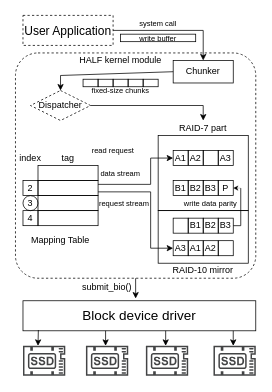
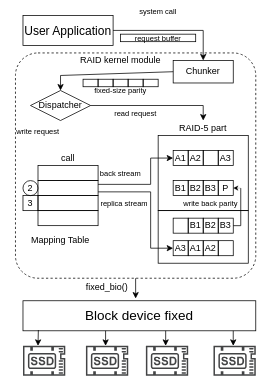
  <mxCell id="0" />
  <mxCell id="1" parent="0" />
  <mxCell id="2" value="" style="rounded=1;whiteSpace=wrap;html=1;fillColor=none;dashed=1;arcSize=10;" parent="1" vertex="1"><mxGeometry y="70" width="320" height="300" as="geometry" x="20" /></mxCell>
  <mxCell id="3" value="" style="rounded=0;whiteSpace=wrap;html=1;fillColor=none;" parent="1" vertex="1"><mxGeometry x="210" y="280" width="120" height="70" as="geometry" /></mxCell>
  <mxCell id="4" value="" style="rounded=0;whiteSpace=wrap;html=1;fillColor=none;" parent="1" vertex="1"><mxGeometry x="210" y="180" width="120" height="100" as="geometry" /></mxCell>
- <mxCell id="5" value="&lt;font style=&quot;font-size: 16px;&quot;&gt;User Application&lt;/font&gt;" style="rounded=0;whiteSpace=wrap;html=1;fillColor=none;dashed=1;" parent="1" vertex="1"><mxGeometry x="30" width="120" height="40" as="geometry" y="20" /></mxCell>
- <mxCell id="6" value="&lt;font style=&quot;font-size: 18px;&quot;&gt;Block device driver&lt;/font&gt;" style="rounded=0;whiteSpace=wrap;html=1;fillColor=none;" parent="1" vertex="1"><mxGeometry x="30" y="400" width="310" height="40" as="geometry" /></mxCell>
- <mxCell id="7" value="&lt;font&gt;HALF kernel module&lt;/font&gt;" style="rounded=0;whiteSpace=wrap;html=1;fillColor=none;strokeColor=none;" parent="1" vertex="1"><mxGeometry x="100" y="70" width="120" height="20" as="geometry" /></mxCell>
+ <mxCell id="5" value="&lt;font style=&quot;font-size: 16px;&quot;&gt;User Application&lt;/font&gt;" style="rounded=0;whiteSpace=wrap;html=1;fillColor=none;" parent="1" vertex="1"><mxGeometry x="30" width="120" height="40" as="geometry" y="20" /></mxCell>
+ <mxCell id="6" value="&lt;font style=&quot;font-size: 18px;&quot;&gt;Block device fixed&lt;/font&gt;" style="rounded=0;whiteSpace=wrap;html=1;fillColor=none;" parent="1" vertex="1"><mxGeometry x="30" y="400" width="310" height="40" as="geometry" /></mxCell>
+ <mxCell id="7" value="&lt;font&gt;RAID kernel module&lt;/font&gt;" style="rounded=0;whiteSpace=wrap;html=1;fillColor=none;strokeColor=none;" parent="1" vertex="1"><mxGeometry x="100" y="70" width="120" height="20" as="geometry" /></mxCell>
  <mxCell id="8" value="" style="endArrow=classic;html=1;rounded=0;exitX=0.066;exitY=0.975;exitDx=0;exitDy=0;exitPerimeter=0;" parent="1" source="6" edge="1"><mxGeometry width="50" height="50" relative="1" as="geometry"><mxPoint x="60" y="450" as="sourcePoint" /><mxPoint x="50" y="460" as="targetPoint" /></mxGeometry></mxCell>
  <mxCell id="9" value="" style="endArrow=classic;html=1;rounded=0;entryX=0.5;entryY=0;entryDx=0;entryDy=0;entryPerimeter=0;" parent="1" edge="1"><mxGeometry width="50" height="50" relative="1" as="geometry"><mxPoint x="140" y="440" as="sourcePoint" /><mxPoint x="140" y="460" as="targetPoint" /></mxGeometry></mxCell>
  <mxCell id="10" value="" style="endArrow=classic;html=1;rounded=0;exitX=0.613;exitY=1;exitDx=0;exitDy=0;exitPerimeter=0;entryX=0.5;entryY=0;entryDx=0;entryDy=0;entryPerimeter=0;" parent="1" source="6" edge="1"><mxGeometry width="50" height="50" relative="1" as="geometry"><mxPoint x="250" y="410" as="sourcePoint" /><mxPoint x="220" y="460" as="targetPoint" /></mxGeometry></mxCell>
  <mxCell id="11" value="" style="endArrow=classic;html=1;rounded=0;entryX=0.5;entryY=0;entryDx=0;entryDy=0;entryPerimeter=0;" parent="1" edge="1"><mxGeometry width="50" height="50" relative="1" as="geometry"><mxPoint x="310" y="440" as="sourcePoint" /><mxPoint x="310" y="460" as="targetPoint" /></mxGeometry></mxCell>
  <mxCell id="12" value="A1" style="rounded=0;whiteSpace=wrap;html=1;fillColor=none;" parent="1" vertex="1"><mxGeometry x="230" y="200" width="20" height="20" as="geometry" /></mxCell>
  <mxCell id="13" value="A2" style="rounded=0;whiteSpace=wrap;html=1;fillColor=none;" parent="1" vertex="1"><mxGeometry x="250" y="200" width="20" height="20" as="geometry" /></mxCell>
  <mxCell id="14" value="" style="rounded=0;whiteSpace=wrap;html=1;fillColor=none;" parent="1" vertex="1"><mxGeometry x="270" y="200" width="20" height="20" as="geometry" /></mxCell>
  <mxCell id="15" value="A3" style="rounded=0;whiteSpace=wrap;html=1;fillColor=none;" parent="1" vertex="1"><mxGeometry x="290" y="200" width="20" height="20" as="geometry" /></mxCell>
  <mxCell id="16" value="B1" style="rounded=0;whiteSpace=wrap;html=1;fillColor=none;" parent="1" vertex="1"><mxGeometry x="230" y="240" width="20" height="20" as="geometry" /></mxCell>
  <mxCell id="17" value="B2" style="rounded=0;whiteSpace=wrap;html=1;fillColor=none;" parent="1" vertex="1"><mxGeometry x="250" y="240" width="20" height="20" as="geometry" /></mxCell>
  <mxCell id="18" value="B3" style="rounded=0;whiteSpace=wrap;html=1;fillColor=none;" parent="1" vertex="1"><mxGeometry x="270" y="240" width="20" height="20" as="geometry" /></mxCell>
  <mxCell id="19" value="P" style="rounded=0;whiteSpace=wrap;html=1;fillColor=none;" parent="1" vertex="1"><mxGeometry x="290" y="240" width="20" height="20" as="geometry" /></mxCell>
  <mxCell id="20" value="" style="rounded=0;whiteSpace=wrap;html=1;fillColor=none;" parent="1" vertex="1"><mxGeometry x="230" y="290" width="20" height="20" as="geometry" /></mxCell>
  <mxCell id="21" value="B1" style="rounded=0;whiteSpace=wrap;html=1;fillColor=none;" parent="1" vertex="1"><mxGeometry x="250" y="290" width="20" height="20" as="geometry" /></mxCell>
  <mxCell id="22" value="B2" style="rounded=0;whiteSpace=wrap;html=1;fillColor=none;" parent="1" vertex="1"><mxGeometry x="270" y="290" width="20" height="20" as="geometry" /></mxCell>
  <mxCell id="23" value="B3" style="rounded=0;whiteSpace=wrap;html=1;fillColor=none;" parent="1" vertex="1"><mxGeometry x="290" y="290" width="20" height="20" as="geometry" /></mxCell>
  <mxCell id="24" value="A3" style="rounded=0;whiteSpace=wrap;html=1;fillColor=none;" parent="1" vertex="1"><mxGeometry x="230" y="320" width="20" height="20" as="geometry" /></mxCell>
  <mxCell id="25" value="A1" style="rounded=0;whiteSpace=wrap;html=1;fillColor=none;" parent="1" vertex="1"><mxGeometry x="250" y="320" width="20" height="20" as="geometry" /></mxCell>
  <mxCell id="26" value="A2" style="rounded=0;whiteSpace=wrap;html=1;fillColor=none;" parent="1" vertex="1"><mxGeometry x="270" y="320" width="20" height="20" as="geometry" /></mxCell>
  <mxCell id="27" value="" style="rounded=0;whiteSpace=wrap;html=1;fillColor=none;" parent="1" vertex="1"><mxGeometry x="290" y="320" width="20" height="20" as="geometry" /></mxCell>
  <mxCell id="28" value="" style="endArrow=classic;html=1;rounded=0;" parent="1" edge="1"><mxGeometry width="50" height="50" relative="1" as="geometry"><mxPoint x="200" y="210" as="sourcePoint" /><mxPoint x="230" y="210" as="targetPoint" /></mxGeometry></mxCell>
  <mxCell id="29" value="" style="endArrow=classic;html=1;rounded=0;entryX=0;entryY=0.5;entryDx=0;entryDy=0;" parent="1" target="24" edge="1"><mxGeometry width="50" height="50" relative="1" as="geometry"><mxPoint x="200" y="330" as="sourcePoint" /><mxPoint x="330" y="210" as="targetPoint" /></mxGeometry></mxCell>
  <mxCell id="30" value="" style="endArrow=none;html=1;rounded=0;exitX=1;exitY=0.5;exitDx=0;exitDy=0;" parent="1" source="23" edge="1"><mxGeometry width="50" height="50" relative="1" as="geometry"><mxPoint x="390" y="295" as="sourcePoint" /><mxPoint x="320" y="300" as="targetPoint" /></mxGeometry></mxCell>
  <mxCell id="31" value="" style="endArrow=none;html=1;rounded=0;" parent="1" edge="1"><mxGeometry width="50" height="50" relative="1" as="geometry"><mxPoint x="320" y="300" as="sourcePoint" /><mxPoint x="320" y="250" as="targetPoint" /></mxGeometry></mxCell>
  <mxCell id="32" value="" style="endArrow=classic;html=1;rounded=0;entryX=1;entryY=0.5;entryDx=0;entryDy=0;strokeWidth=0.25;" parent="1" target="19" edge="1"><mxGeometry width="50" height="50" relative="1" as="geometry"><mxPoint x="320" y="250" as="sourcePoint" /><mxPoint x="330" y="210" as="targetPoint" /></mxGeometry></mxCell>
- <mxCell id="33" value="&lt;font style=&quot;font-size: 10px;&quot;&gt;data stream&lt;/font&gt;" style="rounded=0;whiteSpace=wrap;html=1;fillColor=none;strokeColor=none;" parent="1" vertex="1"><mxGeometry x="130" y="220" width="60" height="20" as="geometry" /></mxCell>
- <mxCell id="34" value="&lt;font style=&quot;font-size: 10px;&quot;&gt;request stream&lt;/font&gt;" style="rounded=0;whiteSpace=wrap;html=1;fillColor=none;strokeColor=none;" parent="1" vertex="1"><mxGeometry x="130" y="260" width="70" height="20" as="geometry" /></mxCell>
- <mxCell id="35" value="&lt;font style=&quot;font-size: 10px;&quot;&gt;write data parity&lt;/font&gt;" style="rounded=0;whiteSpace=wrap;html=1;fillColor=none;strokeColor=none;" parent="1" vertex="1"><mxGeometry x="240" y="260" width="80" height="20" as="geometry" /></mxCell>
- <mxCell id="36" value="RAID-7 part" style="rounded=0;whiteSpace=wrap;html=1;fillColor=none;strokeColor=none;" parent="1" vertex="1"><mxGeometry x="230" y="160" width="80" height="20" as="geometry" /></mxCell>
- <mxCell id="37" value="RAID-10 mirror" style="rounded=0;whiteSpace=wrap;html=1;fillColor=none;strokeColor=none;" parent="1" vertex="1"><mxGeometry x="220" y="350" width="100" height="20" as="geometry" /></mxCell>
+ <mxCell id="33" value="&lt;font style=&quot;font-size: 10px;&quot;&gt;back stream&lt;/font&gt;" style="rounded=0;whiteSpace=wrap;html=1;fillColor=none;strokeColor=none;" parent="1" vertex="1"><mxGeometry x="130" y="220" width="60" height="20" as="geometry" /></mxCell>
+ <mxCell id="34" value="&lt;font style=&quot;font-size: 10px;&quot;&gt;replica stream&lt;/font&gt;" style="rounded=0;whiteSpace=wrap;html=1;fillColor=none;strokeColor=none;" parent="1" vertex="1"><mxGeometry x="130" y="260" width="70" height="20" as="geometry" /></mxCell>
+ <mxCell id="35" value="&lt;font style=&quot;font-size: 10px;&quot;&gt;write back parity&lt;/font&gt;" style="rounded=0;whiteSpace=wrap;html=1;fillColor=none;strokeColor=none;" parent="1" vertex="1"><mxGeometry x="240" y="260" width="80" height="20" as="geometry" /></mxCell>
+ <mxCell id="36" value="RAID-5 part" style="rounded=0;whiteSpace=wrap;html=1;fillColor=none;strokeColor=none;" parent="1" vertex="1"><mxGeometry x="230" y="160" width="80" height="20" as="geometry" /></mxCell>
  <mxCell id="38" value="" style="endArrow=classic;html=1;rounded=0;entryX=0.484;entryY=-0.075;entryDx=0;entryDy=0;exitX=0.5;exitY=1;exitDx=0;exitDy=0;entryPerimeter=0;" parent="1" source="2" target="6" edge="1"><mxGeometry width="50" height="50" relative="1" as="geometry"><mxPoint x="190" y="380" as="sourcePoint" /><mxPoint x="130" y="410" as="targetPoint" /></mxGeometry></mxCell>
- <mxCell id="39" value="submit_bio()" style="rounded=0;whiteSpace=wrap;html=1;fillColor=none;strokeColor=none;" parent="1" vertex="1"><mxGeometry x="102" y="372" width="80" height="20" as="geometry" /></mxCell>
+ <mxCell id="39" value="fixed_bio()" style="rounded=0;whiteSpace=wrap;html=1;fillColor=none;strokeColor=none;" parent="1" vertex="1"><mxGeometry x="102" y="372" width="80" height="20" as="geometry" /></mxCell>
  <mxCell id="40" value="" style="rounded=0;whiteSpace=wrap;html=1;fillColor=none;" parent="1" vertex="1"><mxGeometry x="50" y="220" width="80" height="20" as="geometry" /></mxCell>
- <mxCell id="41" value="2" style="rounded=0;whiteSpace=wrap;html=1;fillColor=none;" parent="1" vertex="1"><mxGeometry x="30" y="240" width="20" height="20" as="geometry" /></mxCell>
+ <mxCell id="41" value="2" style="ellipse;whiteSpace=wrap;html=1;fillColor=none;" parent="1" vertex="1"><mxGeometry x="30" y="240" width="20" height="20" as="geometry" /></mxCell>
  <mxCell id="42" value="" style="rounded=0;whiteSpace=wrap;html=1;fillColor=none;" parent="1" vertex="1"><mxGeometry x="50" y="240" width="80" height="20" as="geometry" /></mxCell>
- <mxCell id="43" value="3" style="ellipse;whiteSpace=wrap;html=1;fillColor=none;" parent="1" vertex="1"><mxGeometry x="30" y="260" width="20" height="20" as="geometry" /></mxCell>
+ <mxCell id="43" value="3" style="rounded=0;whiteSpace=wrap;html=1;fillColor=none;" parent="1" vertex="1"><mxGeometry x="30" y="260" width="20" height="20" as="geometry" /></mxCell>
  <mxCell id="44" value="" style="rounded=0;whiteSpace=wrap;html=1;fillColor=none;" parent="1" vertex="1"><mxGeometry x="50" y="260" width="80" height="20" as="geometry" /></mxCell>
- <mxCell id="45" value="4" style="rounded=0;whiteSpace=wrap;html=1;fillColor=none;" parent="1" vertex="1"><mxGeometry x="30" y="280" width="20" height="20" as="geometry" /></mxCell>
  <mxCell id="46" value="" style="rounded=0;whiteSpace=wrap;html=1;fillColor=none;" parent="1" vertex="1"><mxGeometry x="50" y="280" width="80" height="20" as="geometry" /></mxCell>
- <mxCell id="47" value="index" style="rounded=0;whiteSpace=wrap;html=1;fillColor=none;strokeColor=none;" parent="1" vertex="1"><mxGeometry y="200" width="40" height="20" as="geometry" x="20" /></mxCell>
- <mxCell id="48" value="tag" style="rounded=0;whiteSpace=wrap;html=1;fillColor=none;strokeColor=none;" parent="1" vertex="1"><mxGeometry x="70" y="200" width="40" height="20" as="geometry" /></mxCell>
+ <mxCell id="48" value="call" style="rounded=0;whiteSpace=wrap;html=1;fillColor=none;strokeColor=none;" parent="1" vertex="1"><mxGeometry x="70" y="200" width="40" height="20" as="geometry" /></mxCell>
  <mxCell id="49" value="Mapping Table" style="rounded=0;whiteSpace=wrap;html=1;fillColor=none;strokeColor=none;" parent="1" vertex="1"><mxGeometry x="40" y="310" width="80" height="20" as="geometry" /></mxCell>
  <mxCell id="50" value="" style="endArrow=none;html=1;rounded=0;exitX=1;exitY=0.25;exitDx=0;exitDy=0;" parent="1" source="42" edge="1"><mxGeometry width="50" height="50" relative="1" as="geometry"><mxPoint x="90" y="390" as="sourcePoint" /><mxPoint x="200" y="245" as="targetPoint" /></mxGeometry></mxCell>
  <mxCell id="51" value="" style="endArrow=none;html=1;rounded=0;exitX=1;exitY=0.75;exitDx=0;exitDy=0;" parent="1" source="42" edge="1"><mxGeometry width="50" height="50" relative="1" as="geometry"><mxPoint x="90" y="390" as="sourcePoint" /><mxPoint x="200" y="255" as="targetPoint" /></mxGeometry></mxCell>
  <mxCell id="52" value="" style="endArrow=none;html=1;rounded=0;" parent="1" edge="1"><mxGeometry width="50" height="50" relative="1" as="geometry"><mxPoint x="200" y="210" as="sourcePoint" /><mxPoint x="200" y="245" as="targetPoint" /></mxGeometry></mxCell>
  <mxCell id="53" value="" style="endArrow=none;html=1;rounded=0;" parent="1" edge="1"><mxGeometry width="50" height="50" relative="1" as="geometry"><mxPoint x="200" y="330" as="sourcePoint" /><mxPoint x="200" y="255" as="targetPoint" /></mxGeometry></mxCell>
- <mxCell id="54" value="Dispatcher" style="rhombus;whiteSpace=wrap;html=1;fillColor=none;dashed=1;" parent="1" vertex="1"><mxGeometry x="40" y="120" width="80" height="40" as="geometry" /></mxCell>
+ <mxCell id="54" value="Dispatcher" style="rhombus;whiteSpace=wrap;html=1;fillColor=none;" parent="1" vertex="1"><mxGeometry x="40" y="120" width="80" height="40" as="geometry" /></mxCell>
  <mxCell id="55" value="" style="endArrow=classic;html=1;rounded=0;entryX=0.5;entryY=0;entryDx=0;entryDy=0;" parent="1" target="36" edge="1"><mxGeometry width="50" height="50" relative="1" as="geometry"><mxPoint x="270" y="140" as="sourcePoint" /><mxPoint x="460" y="150" as="targetPoint" /></mxGeometry></mxCell>
  <mxCell id="56" value="" style="endArrow=none;html=1;rounded=0;exitX=1;exitY=0.5;exitDx=0;exitDy=0;" parent="1" source="54" edge="1"><mxGeometry width="50" height="50" relative="1" as="geometry"><mxPoint x="166.76" y="100.52" as="sourcePoint" /><mxPoint x="270" y="140" as="targetPoint" /></mxGeometry></mxCell>
  <mxCell id="57" value="Chunker" style="rounded=0;whiteSpace=wrap;html=1;fillColor=none;" parent="1" vertex="1"><mxGeometry x="230" y="80" width="80" height="30" as="geometry" /></mxCell>
  <mxCell id="58" value="" style="endArrow=classic;html=1;rounded=0;entryX=0.5;entryY=0;entryDx=0;entryDy=0;" parent="1" target="54" edge="1"><mxGeometry width="50" height="50" relative="1" as="geometry"><mxPoint x="80" y="100" as="sourcePoint" /><mxPoint x="460" y="50" as="targetPoint" /></mxGeometry></mxCell>
  <mxCell id="59" value="" style="endArrow=none;html=1;rounded=0;entryX=0;entryY=0.5;entryDx=0;entryDy=0;" parent="1" target="57" edge="1"><mxGeometry width="50" height="50" relative="1" as="geometry"><mxPoint x="80" y="100" as="sourcePoint" /><mxPoint x="460" y="50" as="targetPoint" /></mxGeometry></mxCell>
  <mxCell id="60" value="" style="rounded=0;whiteSpace=wrap;html=1;fillColor=none;strokeColor=default;" parent="1" vertex="1"><mxGeometry x="110" y="105" width="20" height="10" as="geometry" /></mxCell>
  <mxCell id="61" value="" style="rounded=0;whiteSpace=wrap;html=1;fillColor=none;strokeColor=default;" parent="1" vertex="1"><mxGeometry x="130" y="105" width="20" height="10" as="geometry" /></mxCell>
  <mxCell id="62" value="" style="rounded=0;whiteSpace=wrap;html=1;fillColor=none;strokeColor=default;" parent="1" vertex="1"><mxGeometry x="150" y="105" width="20" height="10" as="geometry" /></mxCell>
  <mxCell id="63" value="" style="rounded=0;whiteSpace=wrap;html=1;fillColor=none;strokeColor=default;" parent="1" vertex="1"><mxGeometry x="170" y="105" width="20" height="10" as="geometry" /></mxCell>
  <mxCell id="64" value="" style="rounded=0;whiteSpace=wrap;html=1;fillColor=none;strokeColor=default;" parent="1" vertex="1"><mxGeometry x="190" y="105" width="20" height="10" as="geometry" /></mxCell>
  <mxCell id="65" value="" style="endArrow=none;html=1;rounded=0;exitX=1;exitY=0.5;exitDx=0;exitDy=0;" parent="1" source="5" edge="1"><mxGeometry width="50" height="50" relative="1" as="geometry"><mxPoint x="410" y="250" as="sourcePoint" /><mxPoint x="270" y="40" as="targetPoint" /></mxGeometry></mxCell>
  <mxCell id="66" value="" style="endArrow=classic;html=1;rounded=0;entryX=0.5;entryY=0;entryDx=0;entryDy=0;" parent="1" target="57" edge="1"><mxGeometry width="50" height="50" relative="1" as="geometry"><mxPoint x="270" y="40" as="sourcePoint" /><mxPoint x="460" y="200" as="targetPoint" /></mxGeometry></mxCell>
- <mxCell id="67" value="&lt;font style=&quot;font-size: 10px;&quot;&gt;write buffer&lt;/font&gt;" style="rounded=0;whiteSpace=wrap;html=1;fillColor=none;" parent="1" vertex="1"><mxGeometry x="160" y="45" width="100" height="10" as="geometry" /></mxCell>
- <mxCell id="68" value="&lt;font style=&quot;font-size: 10px;&quot;&gt;read request&lt;/font&gt;" style="rounded=0;whiteSpace=wrap;html=1;fillColor=none;strokeColor=none;" parent="1" vertex="1"><mxGeometry x="120" y="190" width="60" height="20" as="geometry" /></mxCell>
- <mxCell id="70" value="&lt;font style=&quot;font-size: 10px;&quot;&gt;system call&lt;/font&gt;" style="rounded=0;whiteSpace=wrap;html=1;fillColor=none;strokeColor=none;" parent="1" vertex="1"><mxGeometry x="180" width="60" height="20" as="geometry" y="20" /></mxCell>
- <mxCell id="71" value="&lt;font style=&quot;font-size: 10px;&quot;&gt;fixed-size chunks&lt;/font&gt;" style="rounded=0;whiteSpace=wrap;html=1;fillColor=none;strokeColor=none;" parent="1" vertex="1"><mxGeometry x="120" y="110" width="80" height="20" as="geometry" /></mxCell>
+ <mxCell id="67" value="&lt;font style=&quot;font-size: 10px;&quot;&gt;request buffer&lt;/font&gt;" style="rounded=0;whiteSpace=wrap;html=1;fillColor=none;" parent="1" vertex="1"><mxGeometry x="160" y="45" width="100" height="10" as="geometry" /></mxCell>
+ <mxCell id="68" value="&lt;font style=&quot;font-size: 10px;&quot;&gt;read request&lt;/font&gt;" style="rounded=0;whiteSpace=wrap;html=1;fillColor=none;strokeColor=none;" parent="1" vertex="1"><mxGeometry x="150" y="140" width="60" height="20" as="geometry" /></mxCell>
+ <mxCell id="69" value="&lt;font style=&quot;font-size: 10px;&quot;&gt;write request&lt;/font&gt;" style="rounded=0;whiteSpace=wrap;html=1;fillColor=none;strokeColor=none;" parent="1" vertex="1"><mxGeometry y="165" width="60" height="20" as="geometry" x="20" /></mxCell>
+ <mxCell id="70" value="&lt;font style=&quot;font-size: 10px;&quot;&gt;system call&lt;/font&gt;" style="rounded=0;whiteSpace=wrap;html=1;fillColor=none;strokeColor=none;" parent="1" vertex="1"><mxGeometry x="180" y="5" width="60" height="20" as="geometry" /></mxCell>
+ <mxCell id="71" value="&lt;font style=&quot;font-size: 10px;&quot;&gt;fixed-size parity&lt;/font&gt;" style="rounded=0;whiteSpace=wrap;html=1;fillColor=none;strokeColor=none;" parent="1" vertex="1"><mxGeometry x="120" y="110" width="80" height="20" as="geometry" /></mxCell>
  <mxCell id="72" value="" style="sketch=0;pointerEvents=1;shadow=0;dashed=0;html=1;strokeColor=none;fillColor=#434445;aspect=fixed;labelPosition=center;verticalLabelPosition=bottom;verticalAlign=top;align=center;outlineConnect=0;shape=mxgraph.vvd.ssd;" vertex="1" parent="1"><mxGeometry x="30" y="460" width="56.34" height="40" as="geometry" /></mxCell>
  <mxCell id="73" value="" style="sketch=0;pointerEvents=1;shadow=0;dashed=0;html=1;strokeColor=none;fillColor=#434445;aspect=fixed;labelPosition=center;verticalLabelPosition=bottom;verticalAlign=top;align=center;outlineConnect=0;shape=mxgraph.vvd.ssd;" vertex="1" parent="1"><mxGeometry x="113.83" y="460" width="56.34" height="40" as="geometry" /></mxCell>
  <mxCell id="74" value="" style="sketch=0;pointerEvents=1;shadow=0;dashed=0;html=1;strokeColor=none;fillColor=#434445;aspect=fixed;labelPosition=center;verticalLabelPosition=bottom;verticalAlign=top;align=center;outlineConnect=0;shape=mxgraph.vvd.ssd;" vertex="1" parent="1"><mxGeometry x="193.66" y="460" width="56.34" height="40" as="geometry" /></mxCell>
  <mxCell id="75" value="" style="sketch=0;pointerEvents=1;shadow=0;dashed=0;html=1;strokeColor=none;fillColor=#434445;aspect=fixed;labelPosition=center;verticalLabelPosition=bottom;verticalAlign=top;align=center;outlineConnect=0;shape=mxgraph.vvd.ssd;" vertex="1" parent="1"><mxGeometry x="283.66" y="460" width="56.34" height="40" as="geometry" /></mxCell>
